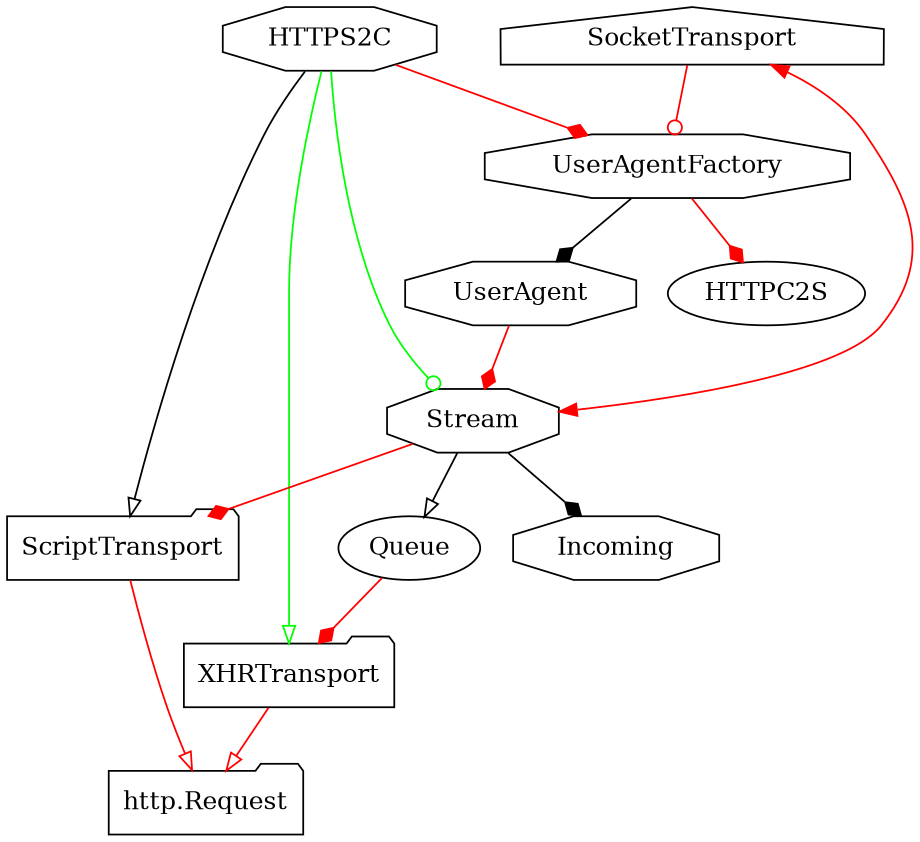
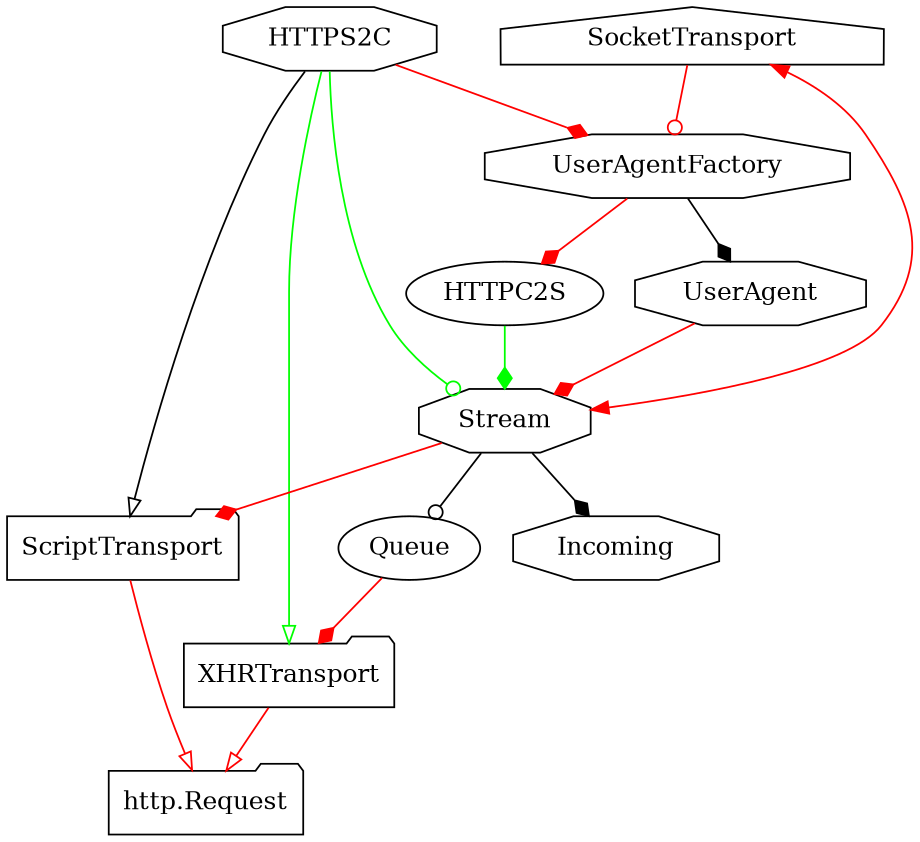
  digraph {
    node [shape=octagon]
    edge [arrowhead=diamond color=red]
    HTTPS2C
    UserAgentFactory
    ScriptTransport [shape=folder]
    Stream
    XHRTransport [shape=folder]
    UserAgent
    HTTPC2S [shape=ellipse]
    "http.Request" [shape=folder]
    Queue [shape=ellipse]
    Incoming
    SocketTransport [shape=house]
    HTTPS2C -> UserAgentFactory
    HTTPS2C -> ScriptTransport [arrowhead=onormal color=""]
    HTTPS2C -> Stream [arrowhead=odot color=green]
    HTTPS2C -> XHRTransport [arrowhead=onormal color=green]
    UserAgentFactory -> UserAgent [color=""]
    UserAgentFactory -> HTTPC2S
    ScriptTransport -> "http.Request" [arrowhead=onormal]
    Stream -> ScriptTransport
-   Stream -> Queue [arrowhead=onormal color=""]
+   Stream -> Queue [arrowhead=odot color=""]
    Stream -> Incoming [color=""]
    XHRTransport -> "http.Request" [arrowhead=onormal]
    UserAgent -> Stream
+   HTTPC2S -> Stream [color=green]
    Queue -> XHRTransport
    SocketTransport -> UserAgentFactory [arrowhead=odot]
    SocketTransport -> Stream [dir=both arrowhead=""]
  }
